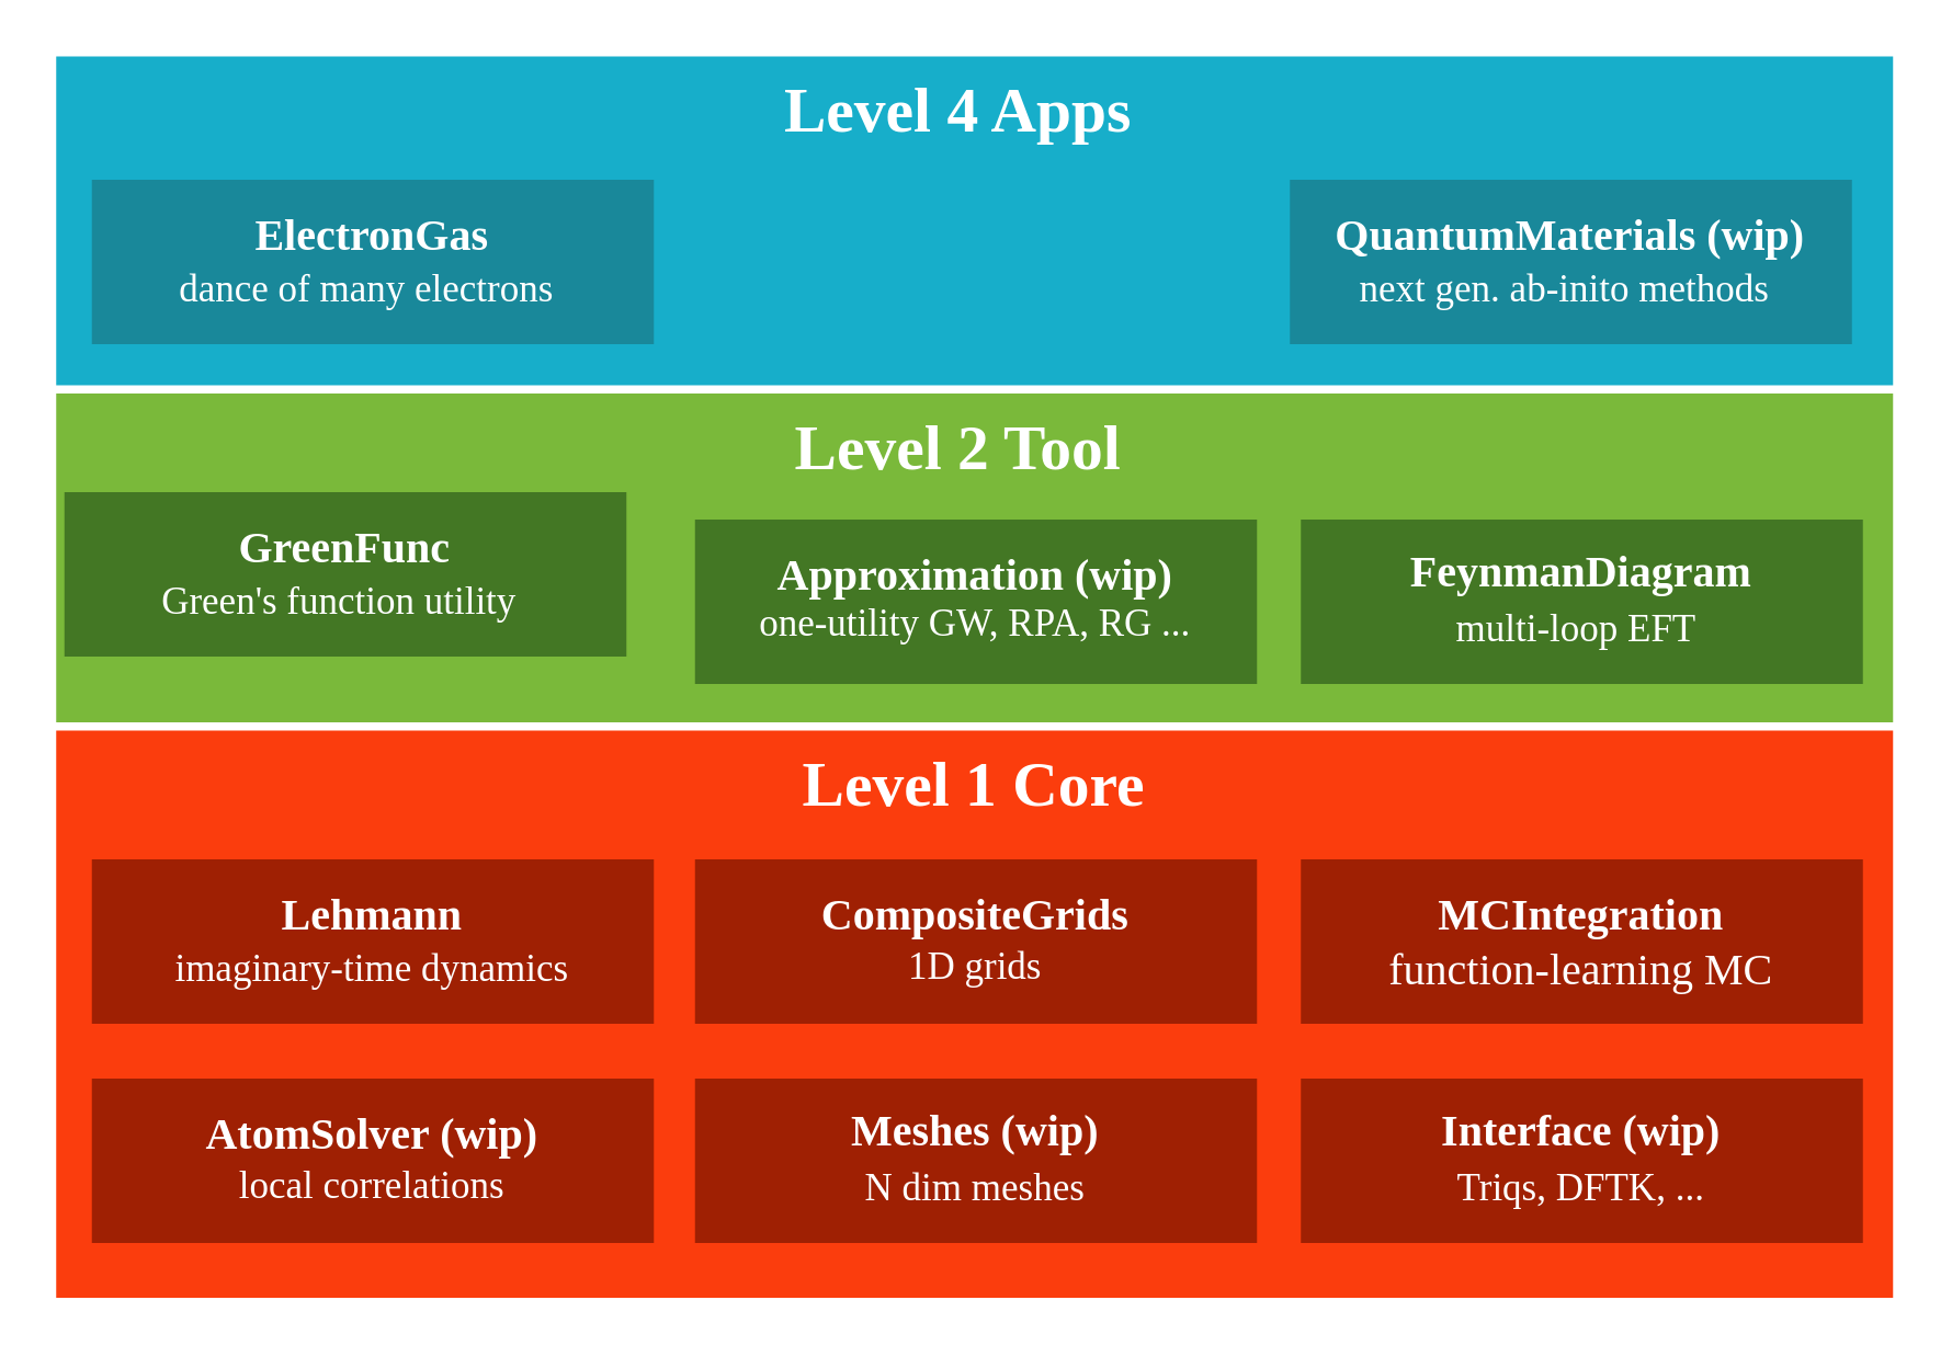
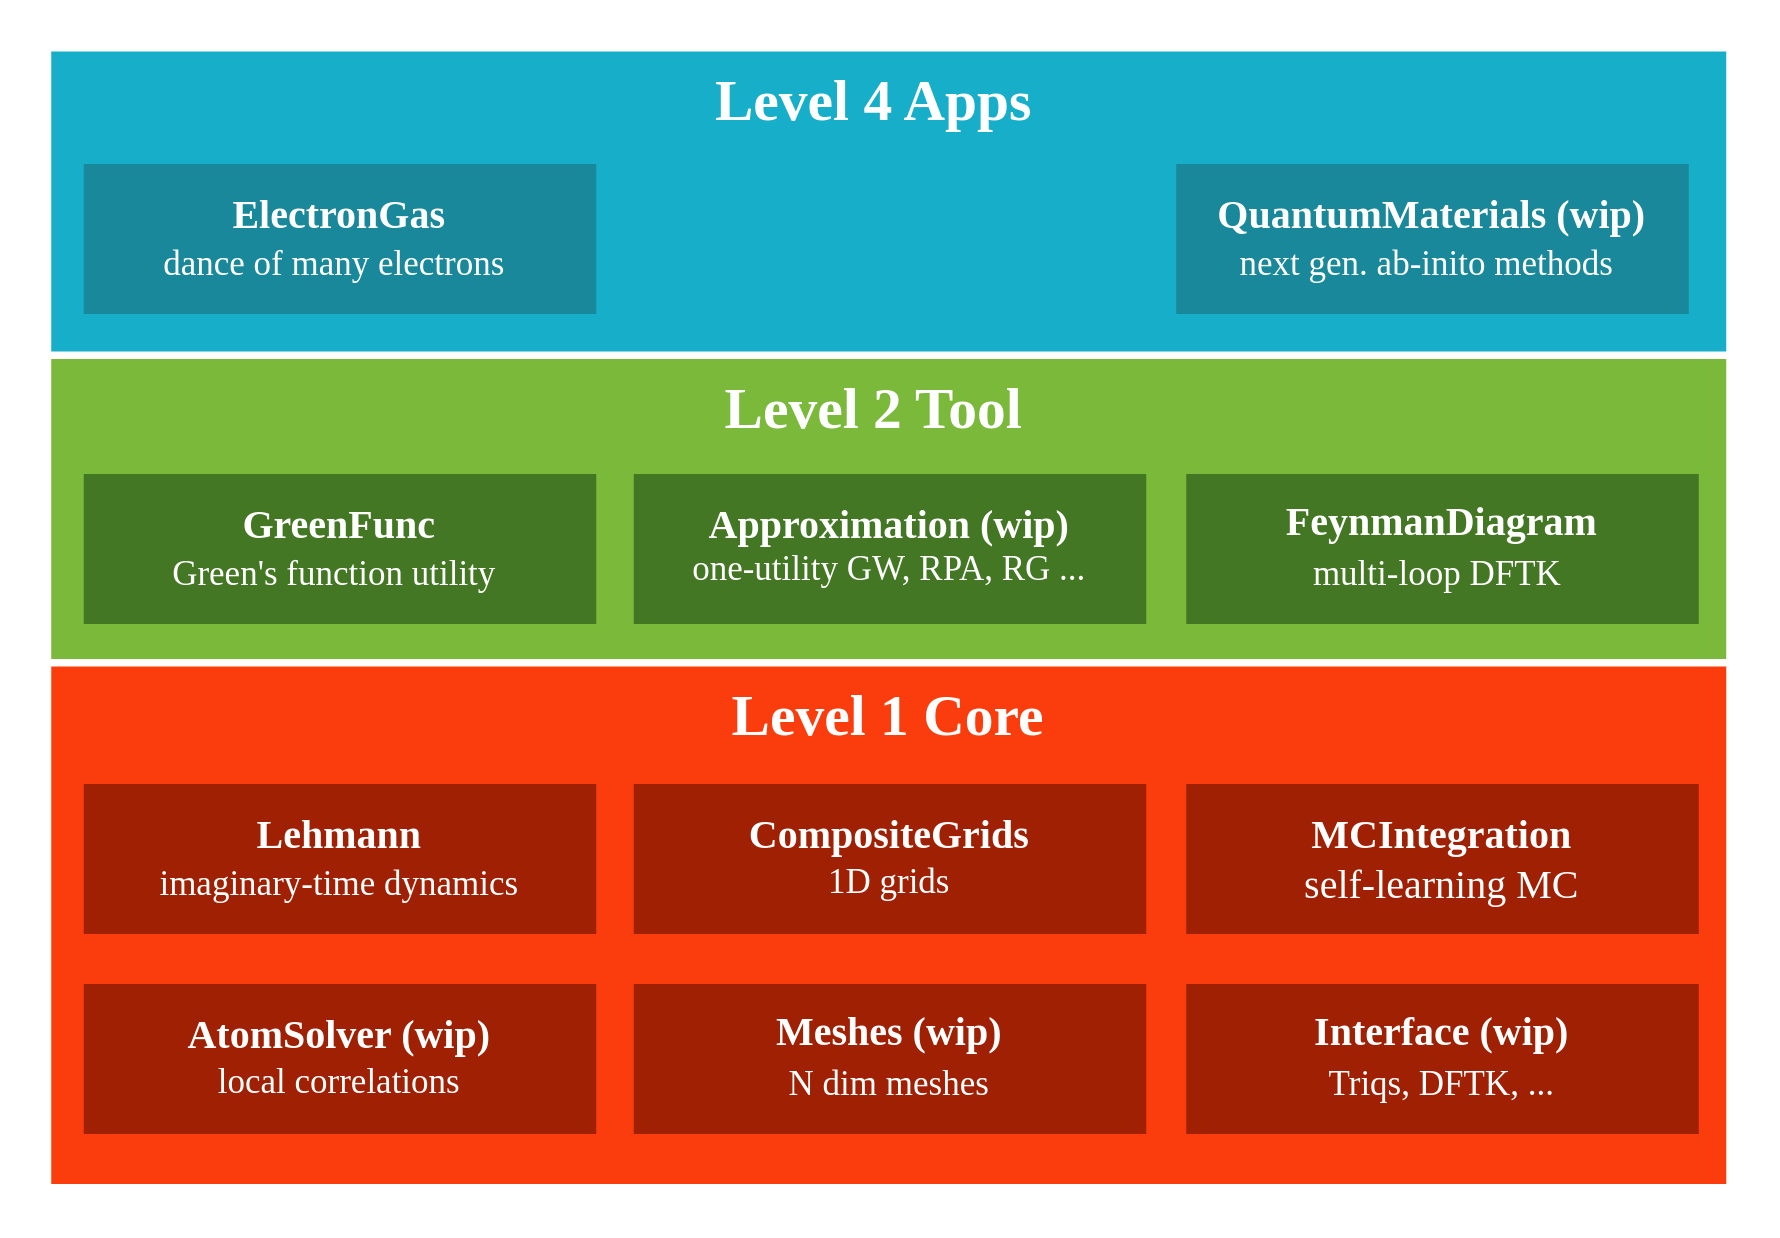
  <mxCell id="0" />
  <mxCell id="1" parent="0" />
  <mxCell id="2" value="&lt;b&gt;&lt;font style=&quot;font-size: 23px&quot; color=&quot;#ffffff&quot;&gt;Level 1 Core&lt;/font&gt;&lt;/b&gt;" style="rounded=0;whiteSpace=wrap;html=1;verticalAlign=top;fontColor=#7EA6E0;fillColor=#FB3D0D;strokeColor=none;fontFamily=Garamond;" parent="1" vertex="1"><mxGeometry x="20" y="266" width="670" height="207" as="geometry" /></mxCell>
- <mxCell id="3" value="&lt;font style=&quot;font-size: 16px&quot;&gt;&lt;b&gt;MCIntegration&lt;/b&gt;&lt;br&gt;function-learning MC&lt;br&gt;&lt;/font&gt;" style="rounded=0;whiteSpace=wrap;html=1;fillColor=#9F2003;strokeColor=none;fontColor=#FFFFFF;fontFamily=Garamond;" parent="1" vertex="1"><mxGeometry x="474" y="313" width="205" height="60" as="geometry" /></mxCell>
+ <mxCell id="3" value="&lt;font style=&quot;font-size: 16px&quot;&gt;&lt;b&gt;MCIntegration&lt;/b&gt;&lt;br&gt;self-learning MC&lt;br&gt;&lt;/font&gt;" style="rounded=0;whiteSpace=wrap;html=1;fillColor=#9F2003;strokeColor=none;fontColor=#FFFFFF;fontFamily=Garamond;" parent="1" vertex="1"><mxGeometry x="474" y="313" width="205" height="60" as="geometry" /></mxCell>
  <mxCell id="4" value="&lt;p style=&quot;line-height: 150%&quot;&gt;&lt;b&gt;&lt;font style=&quot;font-size: 16px&quot;&gt;Lehmann&lt;br&gt;&lt;/font&gt;&lt;/b&gt;&lt;span style=&quot;font-size: 14px&quot;&gt;imaginary-time dynamics&lt;/span&gt;&lt;b&gt;&lt;font style=&quot;font-size: 16px&quot;&gt;&lt;br&gt;&lt;/font&gt;&lt;/b&gt;&lt;/p&gt;" style="rounded=0;whiteSpace=wrap;html=1;fillColor=#9F2003;strokeColor=none;fontColor=#FFFFFF;fontFamily=Garamond;" parent="1" vertex="1"><mxGeometry x="33" y="313" width="205" height="60" as="geometry" /></mxCell>
  <mxCell id="5" value="&lt;font style=&quot;line-height: 150%&quot;&gt;&lt;b style=&quot;font-size: 16px&quot;&gt;CompositeGrids&lt;/b&gt;&lt;br&gt;&lt;font style=&quot;font-size: 14px&quot;&gt;1D grids&lt;/font&gt;&lt;br&gt;&lt;/font&gt;" style="rounded=0;whiteSpace=wrap;html=1;fillColor=#9F2003;strokeColor=none;fontColor=#FFFFFF;fontFamily=Garamond;" parent="1" vertex="1"><mxGeometry x="253" y="313" width="205" height="60" as="geometry" /></mxCell>
  <mxCell id="6" value="&lt;font style=&quot;line-height: 150%&quot;&gt;&lt;b style=&quot;font-size: 16px&quot;&gt;AtomSolver (wip)&lt;/b&gt;&lt;br&gt;&lt;font style=&quot;font-size: 14px&quot;&gt;local correlations&lt;/font&gt;&lt;br&gt;&lt;/font&gt;" style="rounded=0;whiteSpace=wrap;html=1;fillColor=#9F2003;strokeColor=none;fontColor=#FFFFFF;fontFamily=Garamond;" parent="1" vertex="1"><mxGeometry x="33" y="393" width="205" height="60" as="geometry" /></mxCell>
  <mxCell id="7" value="&lt;p style=&quot;line-height: 160%&quot;&gt;&lt;b style=&quot;font-size: 16px&quot;&gt;Meshes (wip)&lt;/b&gt;&lt;br&gt;&lt;font style=&quot;font-size: 14px&quot;&gt;N dim meshes&lt;/font&gt;&lt;/p&gt;" style="rounded=0;whiteSpace=wrap;html=1;fillColor=#9F2003;strokeColor=none;fontColor=#FFFFFF;fontFamily=Garamond;" parent="1" vertex="1"><mxGeometry x="253" y="393" width="205" height="60" as="geometry" /></mxCell>
  <mxCell id="8" value="&lt;b&gt;&lt;font style=&quot;font-size: 23px&quot; color=&quot;#ffffff&quot;&gt;Level 2 Tool&amp;nbsp;&amp;nbsp;&lt;/font&gt;&lt;/b&gt;" style="rounded=0;whiteSpace=wrap;html=1;verticalAlign=top;fontColor=#7EA6E0;fillColor=#7AB93A;strokeColor=none;fontFamily=Garamond;" parent="1" vertex="1"><mxGeometry x="20" y="143" width="670" height="120" as="geometry" /></mxCell>
- <mxCell id="9" value="&lt;font style=&quot;line-height: 150%&quot;&gt;&lt;b style=&quot;font-size: 16px&quot;&gt;GreenFunc&lt;/b&gt;&lt;br&gt;&lt;span style=&quot;font-size: 14px&quot;&gt;Green's function utility&lt;/span&gt;&lt;b style=&quot;font-size: 16px&quot;&gt;&amp;nbsp;&lt;/b&gt;&lt;br&gt;&lt;/font&gt;" style="rounded=0;whiteSpace=wrap;html=1;fillColor=#437724;strokeColor=none;fontColor=#FFFFFF;fontFamily=Garamond;" parent="1" vertex="1"><mxGeometry x="23" y="179" width="205" height="60" as="geometry" /></mxCell>
+ <mxCell id="9" value="&lt;font style=&quot;line-height: 150%&quot;&gt;&lt;b style=&quot;font-size: 16px&quot;&gt;GreenFunc&lt;/b&gt;&lt;br&gt;&lt;span style=&quot;font-size: 14px&quot;&gt;Green's function utility&lt;/span&gt;&lt;b style=&quot;font-size: 16px&quot;&gt;&amp;nbsp;&lt;/b&gt;&lt;br&gt;&lt;/font&gt;" style="rounded=0;whiteSpace=wrap;html=1;fillColor=#437724;strokeColor=none;fontColor=#FFFFFF;fontFamily=Garamond;" parent="1" vertex="1"><mxGeometry x="33" y="189" width="205" height="60" as="geometry" /></mxCell>
  <mxCell id="10" value="&lt;font style=&quot;line-height: 140%&quot;&gt;&lt;span style=&quot;font-size: 16px&quot;&gt;&lt;b&gt;Approximation (wip)&lt;/b&gt;&lt;/span&gt;&lt;br&gt;&lt;font style=&quot;font-size: 14px&quot;&gt;one-utility GW, RPA, RG ...&lt;/font&gt;&lt;br&gt;&lt;/font&gt;" style="rounded=0;whiteSpace=wrap;html=1;fillColor=#437724;strokeColor=none;fontColor=#FFFFFF;fontFamily=Garamond;" parent="1" vertex="1"><mxGeometry x="253" y="189" width="205" height="60" as="geometry" /></mxCell>
- <mxCell id="11" value="&lt;span style=&quot;font-size: 16px&quot;&gt;&lt;b&gt;FeynmanDiagram&lt;br&gt;&lt;/b&gt;&lt;/span&gt;&lt;span style=&quot;font-size: 14px ; line-height: 150%&quot;&gt;multi-loop EFT&amp;nbsp;&lt;/span&gt;" style="rounded=0;whiteSpace=wrap;html=1;fillColor=#437724;strokeColor=none;fontColor=#FFFFFF;fontFamily=Garamond;" parent="1" vertex="1"><mxGeometry x="474" y="189" width="205" height="60" as="geometry" /></mxCell>
+ <mxCell id="11" value="&lt;span style=&quot;font-size: 16px&quot;&gt;&lt;b&gt;FeynmanDiagram&lt;br&gt;&lt;/b&gt;&lt;/span&gt;&lt;span style=&quot;font-size: 14px ; line-height: 150%&quot;&gt;multi-loop DFTK&amp;nbsp;&lt;/span&gt;" style="rounded=0;whiteSpace=wrap;html=1;fillColor=#437724;strokeColor=none;fontColor=#FFFFFF;fontFamily=Garamond;" parent="1" vertex="1"><mxGeometry x="474" y="189" width="205" height="60" as="geometry" /></mxCell>
  <mxCell id="12" value="&lt;b&gt;&lt;font style=&quot;font-size: 23px&quot; color=&quot;#ffffff&quot;&gt;Level 4 Apps&amp;nbsp;&amp;nbsp;&lt;/font&gt;&lt;/b&gt;" style="rounded=0;whiteSpace=wrap;html=1;verticalAlign=top;fontColor=#7EA6E0;fillColor=#17AECA;strokeColor=none;fontFamily=Garamond;" vertex="1" parent="1"><mxGeometry x="20" y="20" width="670" height="120" as="geometry" /></mxCell>
  <mxCell id="13" value="&lt;font style=&quot;line-height: 150%&quot;&gt;&lt;span style=&quot;font-size: 16px&quot;&gt;&lt;b&gt;ElectronGas&lt;/b&gt;&lt;/span&gt;&lt;br&gt;&lt;span style=&quot;font-size: 14px&quot;&gt;dance of many electrons&lt;/span&gt;&lt;b style=&quot;font-size: 16px&quot;&gt;&amp;nbsp;&lt;/b&gt;&lt;br&gt;&lt;/font&gt;" style="rounded=0;whiteSpace=wrap;html=1;fillColor=#19889A;strokeColor=none;fontColor=#FFFFFF;fontFamily=Garamond;" vertex="1" parent="1"><mxGeometry x="33" y="65" width="205" height="60" as="geometry" /></mxCell>
  <mxCell id="14" value="&lt;font style=&quot;line-height: 150%&quot;&gt;&lt;b style=&quot;font-size: 16px&quot;&gt;QuantumMaterials (wip)&lt;/b&gt;&lt;br&gt;&lt;span style=&quot;font-size: 14px&quot;&gt;next gen. ab-inito methods&lt;/span&gt;&lt;b style=&quot;font-size: 16px&quot;&gt;&amp;nbsp;&lt;/b&gt;&lt;br&gt;&lt;/font&gt;" style="rounded=0;whiteSpace=wrap;html=1;fillColor=#19889A;strokeColor=none;fontColor=#FFFFFF;fontFamily=Garamond;" vertex="1" parent="1"><mxGeometry x="470" y="65" width="205" height="60" as="geometry" /></mxCell>
  <mxCell id="15" value="&lt;p style=&quot;line-height: 160%&quot;&gt;&lt;span style=&quot;font-size: 16px&quot;&gt;&lt;b&gt;Interface (wip)&lt;/b&gt;&lt;/span&gt;&lt;br&gt;&lt;span style=&quot;font-size: 14px&quot;&gt;Triqs, DFTK, ...&lt;/span&gt;&lt;/p&gt;" style="rounded=0;whiteSpace=wrap;html=1;fillColor=#9F2003;strokeColor=none;fontColor=#FFFFFF;fontFamily=Garamond;" vertex="1" parent="1"><mxGeometry x="474" y="393" width="205" height="60" as="geometry" /></mxCell>
